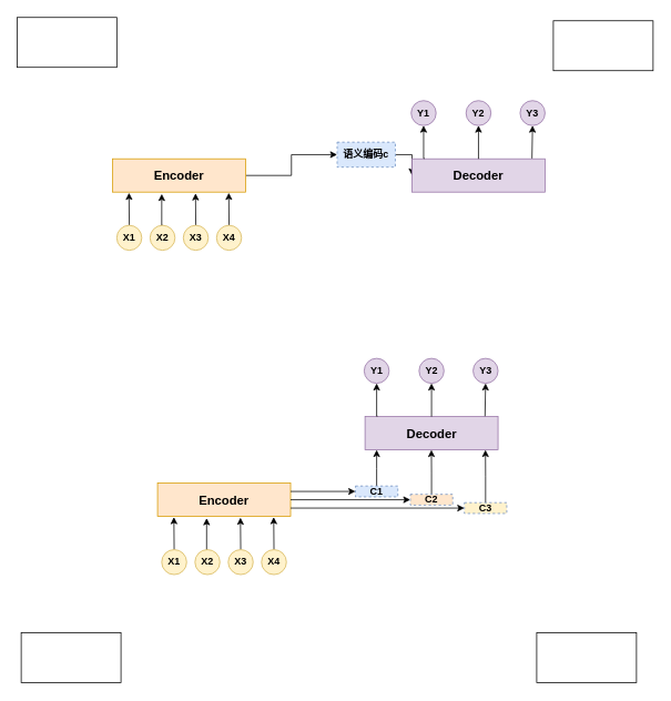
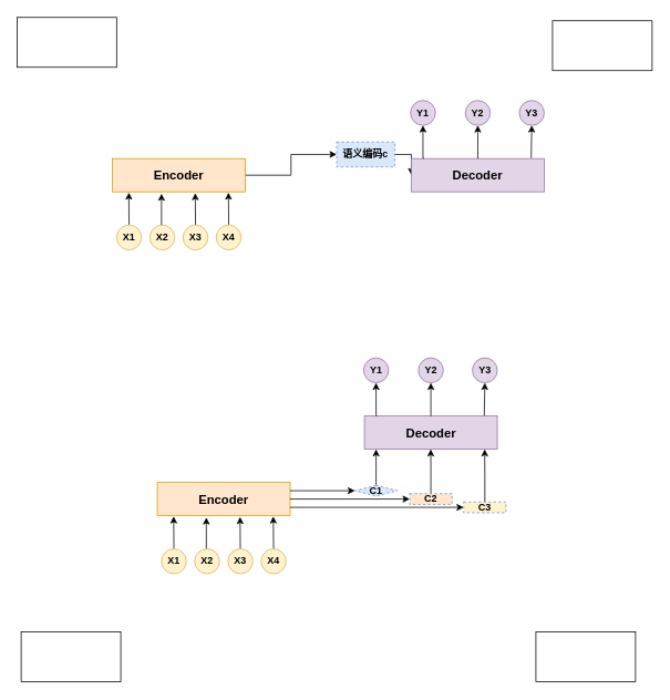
  <mxCell id="0" />
  <mxCell id="1" parent="0" />
  <mxCell id="2" style="edgeStyle=orthogonalEdgeStyle;rounded=0;orthogonalLoop=1;jettySize=auto;html=1;exitX=1;exitY=0.5;exitDx=0;exitDy=0;entryX=0;entryY=0.5;entryDx=0;entryDy=0;fontStyle=1" edge="1" parent="1" source="3" target="5"><mxGeometry relative="1" as="geometry" /></mxCell>
  <mxCell id="3" value="&lt;span&gt;&lt;font style=&quot;font-size: 15px&quot;&gt;Encoder&lt;/font&gt;&lt;/span&gt;" style="rounded=0;whiteSpace=wrap;html=1;fillColor=#ffe6cc;strokeColor=#d79b00;fontStyle=1" vertex="1" parent="1"><mxGeometry x="135" y="190" width="160" height="40" as="geometry" /></mxCell>
  <mxCell id="4" style="edgeStyle=orthogonalEdgeStyle;rounded=0;orthogonalLoop=1;jettySize=auto;html=1;exitX=1;exitY=0.5;exitDx=0;exitDy=0;entryX=0;entryY=0.5;entryDx=0;entryDy=0;fontStyle=1" edge="1" parent="1" source="5" target="8"><mxGeometry relative="1" as="geometry" /></mxCell>
  <mxCell id="5" value="语义编码c" style="rounded=0;whiteSpace=wrap;html=1;dashed=1;fillColor=#dae8fc;strokeColor=#6c8ebf;fontStyle=1" vertex="1" parent="1"><mxGeometry x="405" y="170" width="70" height="30" as="geometry" /></mxCell>
  <mxCell id="6" style="edgeStyle=orthogonalEdgeStyle;rounded=0;orthogonalLoop=1;jettySize=auto;html=1;exitX=0.5;exitY=0;exitDx=0;exitDy=0;entryX=0.123;entryY=1.021;entryDx=0;entryDy=0;entryPerimeter=0;fontStyle=1" edge="1" parent="1" source="7" target="3"><mxGeometry relative="1" as="geometry" /></mxCell>
  <mxCell id="7" value="X1" style="ellipse;whiteSpace=wrap;html=1;aspect=fixed;fillColor=#fff2cc;strokeColor=#d6b656;fontStyle=1" vertex="1" parent="1"><mxGeometry x="140" y="270" width="30" height="30" as="geometry" /></mxCell>
  <mxCell id="8" value="&lt;font style=&quot;font-size: 15px&quot;&gt;&lt;span&gt;Decoder&lt;/span&gt;&lt;/font&gt;" style="rounded=0;whiteSpace=wrap;html=1;fillColor=#e1d5e7;strokeColor=#9673a6;fontStyle=1" vertex="1" parent="1"><mxGeometry x="495" y="190" width="160" height="40" as="geometry" /></mxCell>
  <mxCell id="9" style="edgeStyle=orthogonalEdgeStyle;rounded=0;orthogonalLoop=1;jettySize=auto;html=1;exitX=0.5;exitY=0;exitDx=0;exitDy=0;entryX=0.873;entryY=1.021;entryDx=0;entryDy=0;entryPerimeter=0;fontStyle=1" edge="1" parent="1" source="10" target="3"><mxGeometry relative="1" as="geometry" /></mxCell>
  <mxCell id="10" value="X4" style="ellipse;whiteSpace=wrap;html=1;aspect=fixed;fillColor=#fff2cc;strokeColor=#d6b656;fontStyle=1" vertex="1" parent="1"><mxGeometry x="260" y="270" width="30" height="30" as="geometry" /></mxCell>
  <mxCell id="11" style="edgeStyle=orthogonalEdgeStyle;rounded=0;orthogonalLoop=1;jettySize=auto;html=1;exitX=0.5;exitY=0;exitDx=0;exitDy=0;entryX=0.623;entryY=1.038;entryDx=0;entryDy=0;entryPerimeter=0;fontStyle=1" edge="1" parent="1" source="12" target="3"><mxGeometry relative="1" as="geometry" /></mxCell>
  <mxCell id="12" value="X3" style="ellipse;whiteSpace=wrap;html=1;aspect=fixed;fillColor=#fff2cc;strokeColor=#d6b656;fontStyle=1" vertex="1" parent="1"><mxGeometry x="220" y="270" width="30" height="30" as="geometry" /></mxCell>
  <mxCell id="13" style="edgeStyle=orthogonalEdgeStyle;rounded=0;orthogonalLoop=1;jettySize=auto;html=1;exitX=0.094;exitY=-0.012;exitDx=0;exitDy=0;entryX=0.5;entryY=1;entryDx=0;entryDy=0;exitPerimeter=0;fontStyle=1" edge="1" parent="1" source="8" target="14"><mxGeometry relative="1" as="geometry" /></mxCell>
  <mxCell id="14" value="Y1" style="ellipse;whiteSpace=wrap;html=1;aspect=fixed;fillColor=#e1d5e7;strokeColor=#9673a6;fontStyle=1" vertex="1" parent="1"><mxGeometry x="494" y="120" width="30" height="30" as="geometry" /></mxCell>
  <mxCell id="15" style="edgeStyle=orthogonalEdgeStyle;rounded=0;orthogonalLoop=1;jettySize=auto;html=1;exitX=0.5;exitY=0;exitDx=0;exitDy=0;entryX=0.5;entryY=1;entryDx=0;entryDy=0;fontStyle=1" edge="1" parent="1" source="8" target="16"><mxGeometry relative="1" as="geometry" /></mxCell>
  <mxCell id="16" value="Y2" style="ellipse;whiteSpace=wrap;html=1;aspect=fixed;fillColor=#e1d5e7;strokeColor=#9673a6;fontStyle=1" vertex="1" parent="1"><mxGeometry x="560" y="120" width="30" height="30" as="geometry" /></mxCell>
  <mxCell id="17" style="edgeStyle=orthogonalEdgeStyle;rounded=0;orthogonalLoop=1;jettySize=auto;html=1;exitX=0.902;exitY=-0.012;exitDx=0;exitDy=0;entryX=0.5;entryY=1;entryDx=0;entryDy=0;exitPerimeter=0;fontStyle=1" edge="1" parent="1" source="8" target="18"><mxGeometry relative="1" as="geometry" /></mxCell>
  <mxCell id="18" value="Y3" style="ellipse;whiteSpace=wrap;html=1;aspect=fixed;fillColor=#e1d5e7;strokeColor=#9673a6;fontStyle=1" vertex="1" parent="1"><mxGeometry x="625" y="120" width="30" height="30" as="geometry" /></mxCell>
  <mxCell id="19" style="edgeStyle=orthogonalEdgeStyle;rounded=0;orthogonalLoop=1;jettySize=auto;html=1;exitX=0.5;exitY=0;exitDx=0;exitDy=0;entryX=0.369;entryY=1.054;entryDx=0;entryDy=0;entryPerimeter=0;fontStyle=1" edge="1" parent="1" source="20" target="3"><mxGeometry relative="1" as="geometry" /></mxCell>
  <mxCell id="20" value="X2" style="ellipse;whiteSpace=wrap;html=1;aspect=fixed;fillColor=#fff2cc;strokeColor=#d6b656;fontStyle=1" vertex="1" parent="1"><mxGeometry x="180" y="270" width="30" height="30" as="geometry" /></mxCell>
  <mxCell id="21" value="&lt;span&gt;&lt;font style=&quot;font-size: 15px&quot;&gt;Encoder&lt;/font&gt;&lt;/span&gt;" style="rounded=0;whiteSpace=wrap;html=1;fillColor=#ffe6cc;strokeColor=#d79b00;fontStyle=1" vertex="1" parent="1"><mxGeometry x="189" y="580" width="160" height="40" as="geometry" /></mxCell>
  <mxCell id="22" style="edgeStyle=orthogonalEdgeStyle;rounded=0;orthogonalLoop=1;jettySize=auto;html=1;exitX=0.5;exitY=0;exitDx=0;exitDy=0;entryX=0.123;entryY=1.021;entryDx=0;entryDy=0;entryPerimeter=0;fontStyle=1" edge="1" parent="1" source="23" target="21"><mxGeometry relative="1" as="geometry" /></mxCell>
  <mxCell id="23" value="X1" style="ellipse;whiteSpace=wrap;html=1;aspect=fixed;fillColor=#fff2cc;strokeColor=#d6b656;fontStyle=1" vertex="1" parent="1"><mxGeometry x="194" y="660" width="30" height="30" as="geometry" /></mxCell>
  <mxCell id="24" value="&lt;font style=&quot;font-size: 15px&quot;&gt;&lt;span&gt;Decoder&lt;/span&gt;&lt;/font&gt;" style="rounded=0;whiteSpace=wrap;html=1;fillColor=#e1d5e7;strokeColor=#9673a6;fontStyle=1" vertex="1" parent="1"><mxGeometry x="438.5" y="500" width="160" height="40" as="geometry" /></mxCell>
  <mxCell id="25" style="edgeStyle=orthogonalEdgeStyle;rounded=0;orthogonalLoop=1;jettySize=auto;html=1;exitX=0.5;exitY=0;exitDx=0;exitDy=0;entryX=0.873;entryY=1.021;entryDx=0;entryDy=0;entryPerimeter=0;fontStyle=1" edge="1" parent="1" source="26" target="21"><mxGeometry relative="1" as="geometry" /></mxCell>
  <mxCell id="26" value="X4" style="ellipse;whiteSpace=wrap;html=1;aspect=fixed;fillColor=#fff2cc;strokeColor=#d6b656;fontStyle=1" vertex="1" parent="1"><mxGeometry x="314" y="660" width="30" height="30" as="geometry" /></mxCell>
  <mxCell id="27" style="edgeStyle=orthogonalEdgeStyle;rounded=0;orthogonalLoop=1;jettySize=auto;html=1;exitX=0.5;exitY=0;exitDx=0;exitDy=0;entryX=0.623;entryY=1.038;entryDx=0;entryDy=0;entryPerimeter=0;fontStyle=1" edge="1" parent="1" source="28" target="21"><mxGeometry relative="1" as="geometry" /></mxCell>
  <mxCell id="28" value="X3" style="ellipse;whiteSpace=wrap;html=1;aspect=fixed;fillColor=#fff2cc;strokeColor=#d6b656;fontStyle=1" vertex="1" parent="1"><mxGeometry x="274" y="660" width="30" height="30" as="geometry" /></mxCell>
  <mxCell id="29" style="edgeStyle=orthogonalEdgeStyle;rounded=0;orthogonalLoop=1;jettySize=auto;html=1;exitX=0.094;exitY=-0.012;exitDx=0;exitDy=0;entryX=0.5;entryY=1;entryDx=0;entryDy=0;exitPerimeter=0;fontStyle=1" edge="1" parent="1" source="24" target="30"><mxGeometry relative="1" as="geometry" /></mxCell>
  <mxCell id="30" value="Y1" style="ellipse;whiteSpace=wrap;html=1;aspect=fixed;fillColor=#e1d5e7;strokeColor=#9673a6;fontStyle=1" vertex="1" parent="1"><mxGeometry x="437.5" y="430" width="30" height="30" as="geometry" /></mxCell>
  <mxCell id="31" style="edgeStyle=orthogonalEdgeStyle;rounded=0;orthogonalLoop=1;jettySize=auto;html=1;exitX=0.5;exitY=0;exitDx=0;exitDy=0;entryX=0.5;entryY=1;entryDx=0;entryDy=0;fontStyle=1" edge="1" parent="1" source="24" target="32"><mxGeometry relative="1" as="geometry" /></mxCell>
  <mxCell id="32" value="Y2" style="ellipse;whiteSpace=wrap;html=1;aspect=fixed;fillColor=#e1d5e7;strokeColor=#9673a6;fontStyle=1" vertex="1" parent="1"><mxGeometry x="503.5" y="430" width="30" height="30" as="geometry" /></mxCell>
  <mxCell id="33" style="edgeStyle=orthogonalEdgeStyle;rounded=0;orthogonalLoop=1;jettySize=auto;html=1;exitX=0.902;exitY=-0.012;exitDx=0;exitDy=0;entryX=0.5;entryY=1;entryDx=0;entryDy=0;exitPerimeter=0;fontStyle=1" edge="1" parent="1" source="24" target="34"><mxGeometry relative="1" as="geometry" /></mxCell>
  <mxCell id="34" value="Y3" style="ellipse;whiteSpace=wrap;html=1;aspect=fixed;fillColor=#e1d5e7;strokeColor=#9673a6;fontStyle=1" vertex="1" parent="1"><mxGeometry x="568.5" y="430" width="30" height="30" as="geometry" /></mxCell>
  <mxCell id="35" style="edgeStyle=orthogonalEdgeStyle;rounded=0;orthogonalLoop=1;jettySize=auto;html=1;exitX=0.5;exitY=0;exitDx=0;exitDy=0;entryX=0.369;entryY=1.054;entryDx=0;entryDy=0;entryPerimeter=0;fontStyle=1" edge="1" parent="1" source="36" target="21"><mxGeometry relative="1" as="geometry" /></mxCell>
  <mxCell id="36" value="X2" style="ellipse;whiteSpace=wrap;html=1;aspect=fixed;fillColor=#fff2cc;strokeColor=#d6b656;fontStyle=1" vertex="1" parent="1"><mxGeometry x="234" y="660" width="30" height="30" as="geometry" /></mxCell>
  <mxCell id="37" style="edgeStyle=orthogonalEdgeStyle;rounded=0;orthogonalLoop=1;jettySize=auto;html=1;exitX=0.5;exitY=0;exitDx=0;exitDy=0;fontStyle=1" edge="1" parent="1" source="39"><mxGeometry relative="1" as="geometry"><mxPoint x="452.5" y="540" as="targetPoint" /></mxGeometry></mxCell>
  <mxCell id="38" style="edgeStyle=orthogonalEdgeStyle;rounded=0;orthogonalLoop=1;jettySize=auto;html=1;exitX=1;exitY=0.25;exitDx=0;exitDy=0;entryX=0;entryY=0.5;entryDx=0;entryDy=0;fontStyle=1" edge="1" parent="1" source="21" target="39"><mxGeometry relative="1" as="geometry" /></mxCell>
- <mxCell id="39" value="C1" style="rounded=0;whiteSpace=wrap;html=1;dashed=1;fillColor=#dae8fc;strokeColor=#6c8ebf;fontStyle=1" vertex="1" parent="1"><mxGeometry x="427" y="583.5" width="51" height="13" as="geometry" /></mxCell>
+ <mxCell id="39" value="C1" style="rhombus;whiteSpace=wrap;html=1;dashed=1;fillColor=#dae8fc;strokeColor=#6c8ebf;fontStyle=1;" vertex="1" parent="1"><mxGeometry x="427" y="583.5" width="51" height="13" as="geometry" /></mxCell>
  <mxCell id="40" style="edgeStyle=orthogonalEdgeStyle;rounded=0;orthogonalLoop=1;jettySize=auto;html=1;exitX=0.5;exitY=0;exitDx=0;exitDy=0;fontStyle=1" edge="1" parent="1" source="42"><mxGeometry relative="1" as="geometry"><mxPoint x="518.333" y="540" as="targetPoint" /></mxGeometry></mxCell>
  <mxCell id="41" style="edgeStyle=orthogonalEdgeStyle;rounded=0;orthogonalLoop=1;jettySize=auto;html=1;exitX=1;exitY=0.5;exitDx=0;exitDy=0;entryX=0;entryY=0.5;entryDx=0;entryDy=0;fontStyle=1" edge="1" parent="1" source="21" target="42"><mxGeometry relative="1" as="geometry" /></mxCell>
  <mxCell id="42" value="C2" style="rounded=0;whiteSpace=wrap;html=1;dashed=1;fillColor=#ffe6cc;strokeColor=#6c8ebf;fontStyle=1;" vertex="1" parent="1"><mxGeometry x="493" y="593.5" width="51" height="13" as="geometry" /></mxCell>
  <mxCell id="43" style="edgeStyle=orthogonalEdgeStyle;rounded=0;orthogonalLoop=1;jettySize=auto;html=1;exitX=0.5;exitY=0;exitDx=0;exitDy=0;fontStyle=1" edge="1" parent="1" source="45"><mxGeometry relative="1" as="geometry"><mxPoint x="583.333" y="540" as="targetPoint" /></mxGeometry></mxCell>
  <mxCell id="44" style="edgeStyle=orthogonalEdgeStyle;rounded=0;orthogonalLoop=1;jettySize=auto;html=1;exitX=1;exitY=0.75;exitDx=0;exitDy=0;entryX=0;entryY=0.5;entryDx=0;entryDy=0;fontStyle=1" edge="1" parent="1" source="21" target="45"><mxGeometry relative="1" as="geometry" /></mxCell>
  <mxCell id="45" value="C3" style="rounded=0;whiteSpace=wrap;html=1;dashed=1;fillColor=#fff2cc;strokeColor=#6c8ebf;fontStyle=1;" vertex="1" parent="1"><mxGeometry x="558" y="603.5" width="51" height="13" as="geometry" /></mxCell>
  <mxCell id="46" value="" style="rounded=0;whiteSpace=wrap;html=1;" vertex="1" parent="1"><mxGeometry x="20" y="20" width="120" height="60" as="geometry" /></mxCell>
  <mxCell id="47" value="" style="rounded=0;whiteSpace=wrap;html=1;" vertex="1" parent="1"><mxGeometry x="665" y="24" width="120" height="60" as="geometry" /></mxCell>
  <mxCell id="48" value="" style="rounded=0;whiteSpace=wrap;html=1;" vertex="1" parent="1"><mxGeometry x="25" y="760" width="120" height="60" as="geometry" /></mxCell>
  <mxCell id="49" value="" style="rounded=0;whiteSpace=wrap;html=1;" vertex="1" parent="1"><mxGeometry x="645" y="760" width="120" height="60" as="geometry" /></mxCell>
